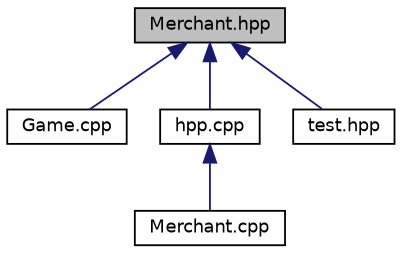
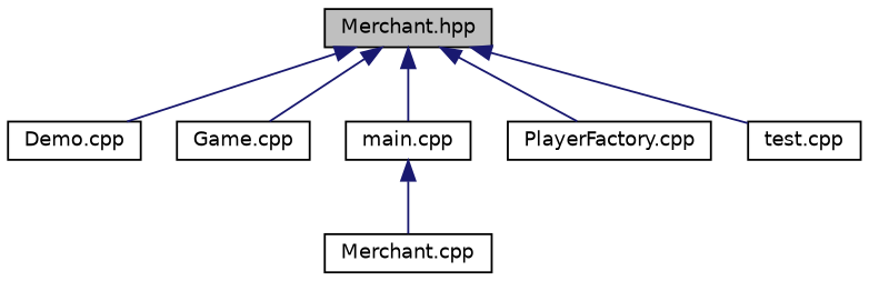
  digraph {
    node [color=black fillcolor=white fontname=Helvetica fontsize=10 shape=record style=filled]
    edge [color=midnightblue dir=back fontname=Helvetica fontsize=10 labelfontname=Helvetica labelfontsize=10 style=solid]
    n1 [fillcolor=grey75 fontcolor=black height=0.2 label="Merchant.hpp" width=0.4]
+   n2 [height=0.2 label="Demo.cpp" width=0.4]
    n3 [height=0.2 label="Game.cpp" width=0.4]
-   n4 [height=0.2 label="hpp.cpp" width=0.4]
-   n6 [height=0.2 label="test.hpp" width=0.4]
+   n4 [height=0.2 label="main.cpp" width=0.4]
+   n5 [height=0.2 label="PlayerFactory.cpp" width=0.4]
+   n6 [height=0.2 label="test.cpp" width=0.4]
    n7 [height=0.2 label="Merchant.cpp" width=0.4]
+   n1 -> n2
    n1 -> n3
    n1 -> n4
+   n1 -> n5
    n1 -> n6
    n4 -> n7
  }
